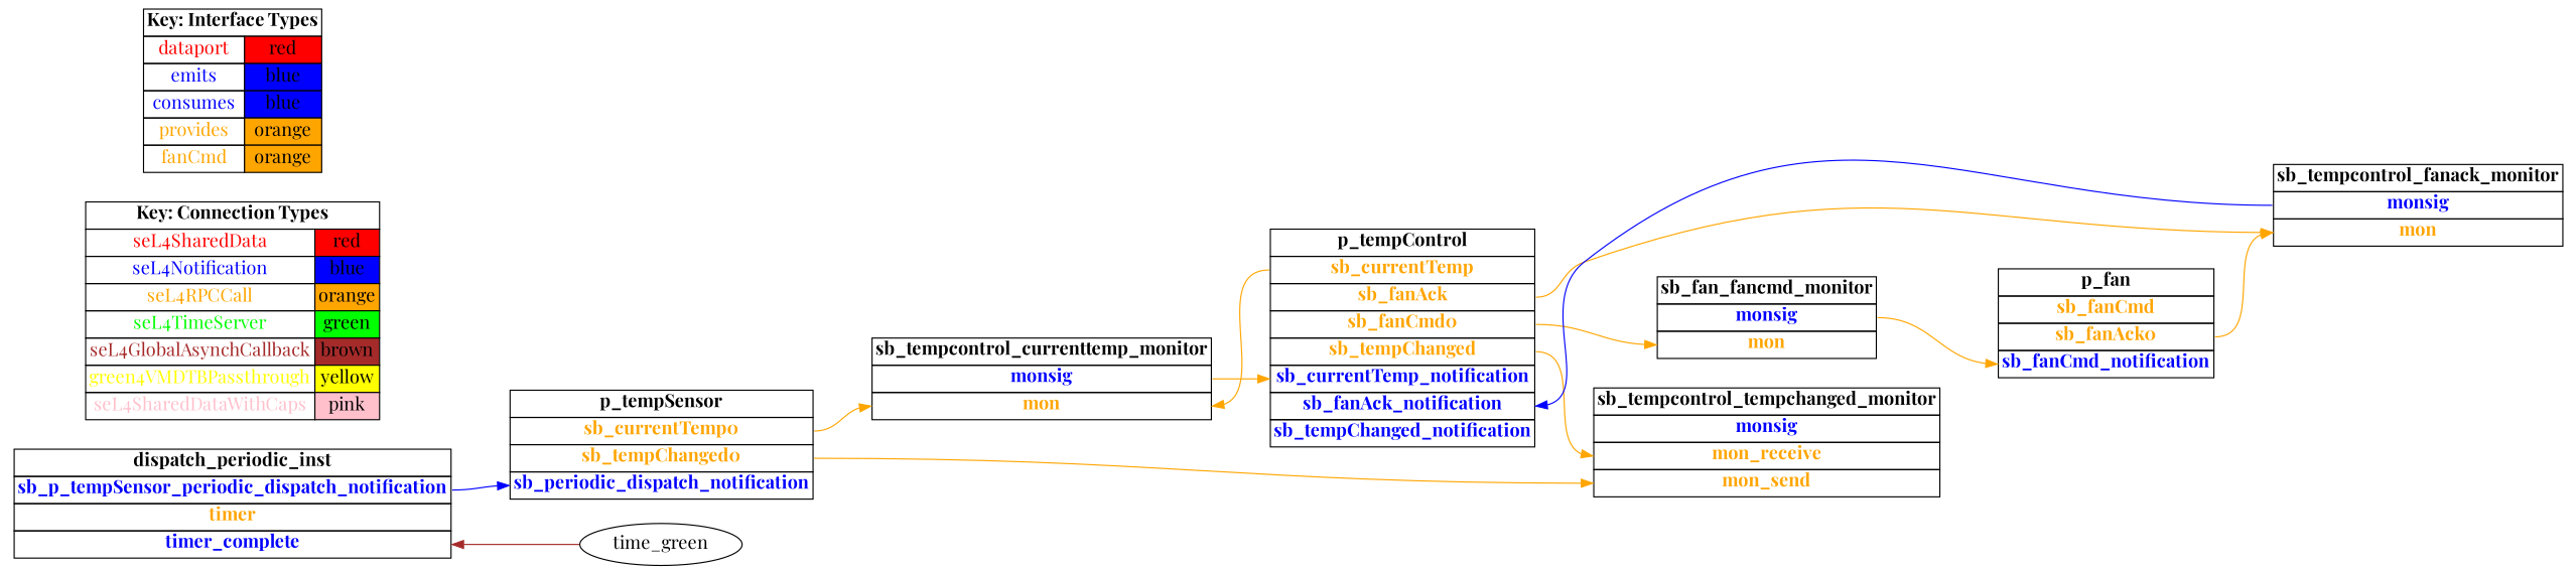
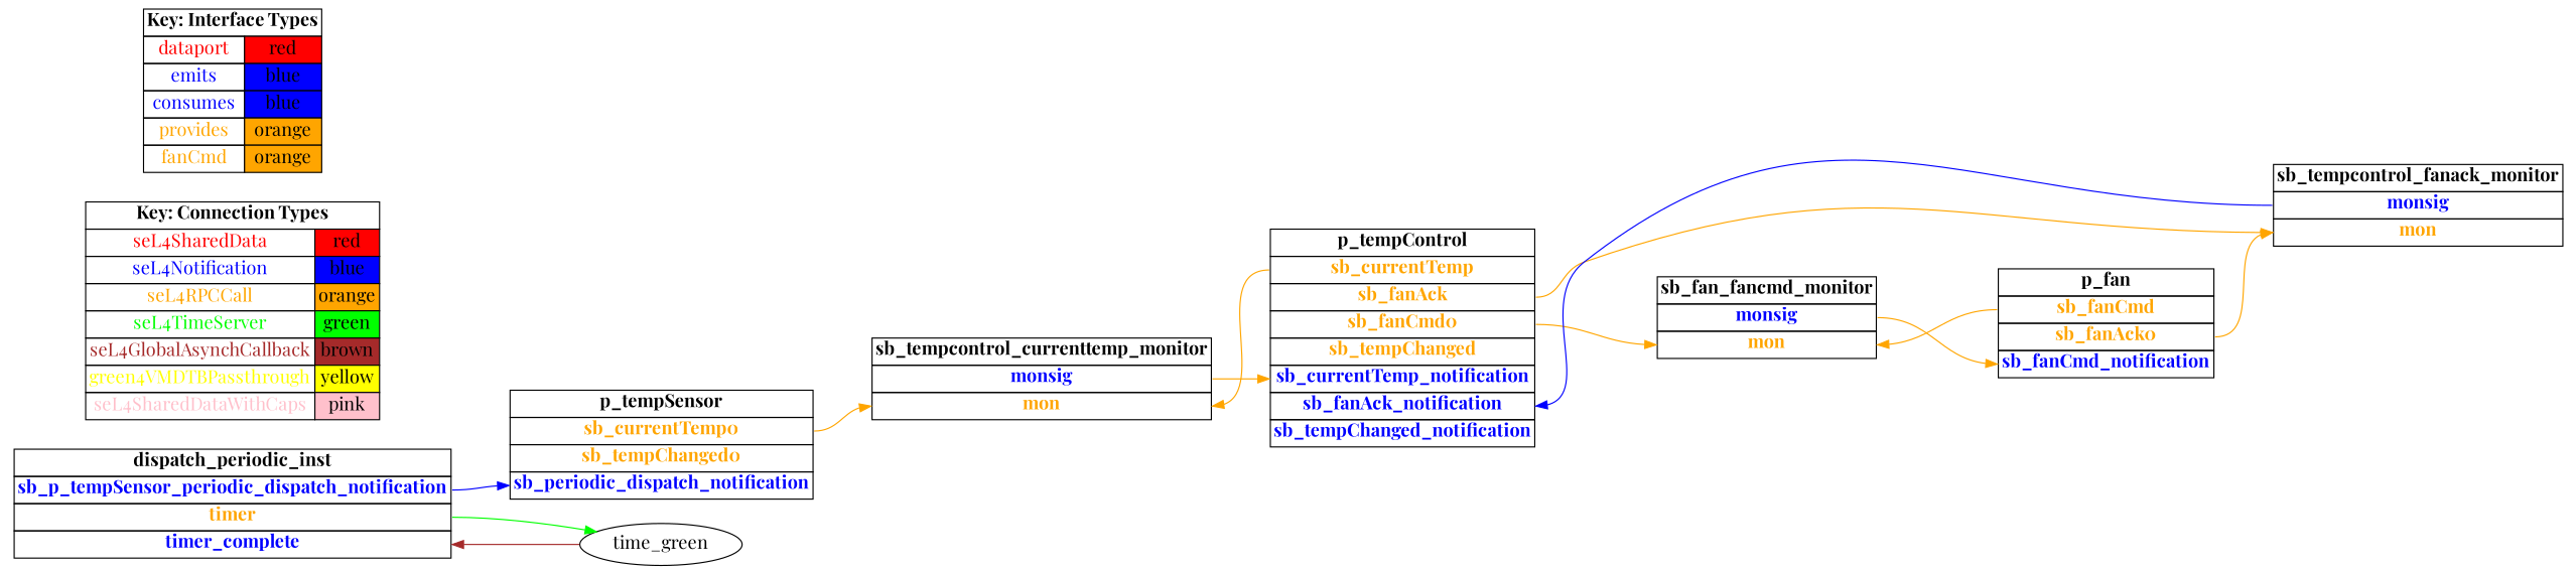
  digraph {
    fontname="Playfair Display"
    rankdir=LR
    node [fontname="Playfair Display" fontsize=16 shape=plaintext]
    edge [color=orange fontname="Playfair Display" headport=mon tailport=monsig]
    n1 [label=<     <TABLE BORDER="0" CELLBORDER="1" CELLSPACING="0">       <TR><TD><B>p_tempSensor</B></TD></TR>       <TR><TD PORT="sb_currentTemp0"><FONT COLOR="orange"><B>sb_currentTemp0</B></FONT></TD></TR>       <TR><TD PORT="sb_tempChanged0"><FONT COLOR="orange"><B>sb_tempChanged0</B></FONT></TD></TR>       <TR><TD PORT="sb_periodic_dispatch_notification"><FONT COLOR="blue"><B>sb_periodic_dispatch_notification</B></FONT></TD></TR>"     </TABLE>   >]
    n2 [label=<     <TABLE BORDER="0" CELLBORDER="1" CELLSPACING="0">       <TR><TD><B>sb_tempcontrol_currenttemp_monitor</B></TD></TR>       <TR><TD PORT="monsig"><FONT COLOR="blue"><B>monsig</B></FONT></TD></TR>       <TR><TD PORT="mon"><FONT COLOR="orange"><B>mon</B></FONT></TD></TR>"     </TABLE>   >]
-   n3 [label=<     <TABLE BORDER="0" CELLBORDER="1" CELLSPACING="0">       <TR><TD><B>sb_tempcontrol_tempchanged_monitor</B></TD></TR>       <TR><TD PORT="monsig"><FONT COLOR="blue"><B>monsig</B></FONT></TD></TR>       <TR><TD PORT="mon_receive"><FONT COLOR="orange"><B>mon_receive</B></FONT></TD></TR>       <TR><TD PORT="mon_send"><FONT COLOR="orange"><B>mon_send</B></FONT></TD></TR>"     </TABLE>   >]
    n4 [label=<     <TABLE BORDER="0" CELLBORDER="1" CELLSPACING="0">       <TR><TD><B>p_tempControl</B></TD></TR>       <TR><TD PORT="sb_currentTemp"><FONT COLOR="orange"><B>sb_currentTemp</B></FONT></TD></TR>       <TR><TD PORT="sb_fanAck"><FONT COLOR="orange"><B>sb_fanAck</B></FONT></TD></TR>       <TR><TD PORT="sb_fanCmd0"><FONT COLOR="orange"><B>sb_fanCmd0</B></FONT></TD></TR>       <TR><TD PORT="sb_tempChanged"><FONT COLOR="orange"><B>sb_tempChanged</B></FONT></TD></TR>       <TR><TD PORT="sb_currentTemp_notification"><FONT COLOR="blue"><B>sb_currentTemp_notification</B></FONT></TD></TR>       <TR><TD PORT="sb_fanAck_notification"><FONT COLOR="blue"><B>sb_fanAck_notification</B></FONT></TD></TR>       <TR><TD PORT="sb_tempChanged_notification"><FONT COLOR="blue"><B>sb_tempChanged_notification</B></FONT></TD></TR>"     </TABLE>   >]
    n5 [label=<     <TABLE BORDER="0" CELLBORDER="1" CELLSPACING="0">       <TR><TD><B>sb_fan_fancmd_monitor</B></TD></TR>       <TR><TD PORT="monsig"><FONT COLOR="blue"><B>monsig</B></FONT></TD></TR>       <TR><TD PORT="mon"><FONT COLOR="orange"><B>mon</B></FONT></TD></TR>"     </TABLE>   >]
    n6 [label=<     <TABLE BORDER="0" CELLBORDER="1" CELLSPACING="0">       <TR><TD><B>sb_tempcontrol_fanack_monitor</B></TD></TR>       <TR><TD PORT="monsig"><FONT COLOR="blue"><B>monsig</B></FONT></TD></TR>       <TR><TD PORT="mon"><FONT COLOR="orange"><B>mon</B></FONT></TD></TR>"     </TABLE>   >]
    n7 [label=<     <TABLE BORDER="0" CELLBORDER="1" CELLSPACING="0">       <TR><TD><B>p_fan</B></TD></TR>       <TR><TD PORT="sb_fanCmd"><FONT COLOR="orange"><B>sb_fanCmd</B></FONT></TD></TR>       <TR><TD PORT="sb_fanAck0"><FONT COLOR="orange"><B>sb_fanAck0</B></FONT></TD></TR>       <TR><TD PORT="sb_fanCmd_notification"><FONT COLOR="blue"><B>sb_fanCmd_notification</B></FONT></TD></TR>"     </TABLE>   >]
    n8 [label=<     <TABLE BORDER="0" CELLBORDER="1" CELLSPACING="0">       <TR><TD><B>dispatch_periodic_inst</B></TD></TR>       <TR><TD PORT="sb_p_tempSensor_periodic_dispatch_notification"><FONT COLOR="blue"><B>sb_p_tempSensor_periodic_dispatch_notification</B></FONT></TD></TR>       <TR><TD PORT="timer"><FONT COLOR="orange"><B>timer</B></FONT></TD></TR>       <TR><TD PORT="timer_complete"><FONT COLOR="blue"><B>timer_complete</B></FONT></TD></TR>"     </TABLE>   >]
    n9 [label=time_green shape=ellipse]
    n10 [label=<    <TABLE BORDER="0" CELLBORDER="1" CELLSPACING="0">      <TR><TD COLSPAN="2"><B>Key: Connection Types</B></TD></TR>      <TR><TD><FONT COLOR="red">seL4SharedData</FONT></TD><TD BGCOLOR="red">red</TD></TR>      <TR><TD><FONT COLOR="blue">seL4Notification</FONT></TD><TD BGCOLOR="blue">blue</TD></TR>      <TR><TD><FONT COLOR="orange">seL4RPCCall</FONT></TD><TD BGCOLOR="orange">orange</TD></TR>      <TR><TD><FONT COLOR="green">seL4TimeServer</FONT></TD><TD BGCOLOR="green">green</TD></TR>      <TR><TD><FONT COLOR="brown">seL4GlobalAsynchCallback</FONT></TD><TD BGCOLOR="brown">brown</TD></TR>      <TR><TD><FONT COLOR="yellow">green4VMDTBPassthrough</FONT></TD><TD BGCOLOR="yellow">yellow</TD></TR>      <TR><TD><FONT COLOR="pink">seL4SharedDataWithCaps</FONT></TD><TD BGCOLOR="pink">pink</TD></TR>    </TABLE>   >]
    n11 [label=<    <TABLE BORDER="0" CELLBORDER="1" CELLSPACING="0">      <TR><TD COLSPAN="2"><B>Key: Interface Types</B></TD></TR>      <TR><TD><FONT COLOR="red">dataport</FONT></TD><TD BGCOLOR="red">red</TD></TR>      <TR><TD><FONT COLOR="blue">emits</FONT></TD><TD BGCOLOR="blue">blue</TD></TR>      <TR><TD><FONT COLOR="blue">consumes</FONT></TD><TD BGCOLOR="blue">blue</TD></TR>      <TR><TD><FONT COLOR="orange">provides</FONT></TD><TD BGCOLOR="orange">orange</TD></TR>      <TR><TD><FONT COLOR="orange">fanCmd</FONT></TD><TD BGCOLOR="orange">orange</TD></TR>    </TABLE>   >]
    n1 -> n2 [tailport=sb_currentTemp0]
-   n1 -> n3 [headport=mon_send tailport=sb_tempChanged0]
    n2 -> n4 [headport=sb_currentTemp_notification]
    n4 -> n2 [tailport=sb_currentTemp]
-   n4 -> n3 [headport=mon_receive tailport=sb_tempChanged]
    n4 -> n5 [tailport=sb_fanCmd0]
    n4 -> n6 [tailport=sb_fanAck]
    n5 -> n7 [headport=sb_fanCmd_notification]
    n6 -> n4 [color=blue headport=sb_fanAck_notification]
+   n7 -> n5 [tailport=sb_fanCmd]
    n7 -> n6 [tailport=sb_fanAck0]
    n8 -> n1 [color=blue headport=sb_periodic_dispatch_notification tailport=sb_p_tempSensor_periodic_dispatch_notification]
+   n8 -> n9 [color=green headport=the_timer tailport=timer]
    n9 -> n8 [color=brown headport=timer_complete tailport=timer_notification]
  }
